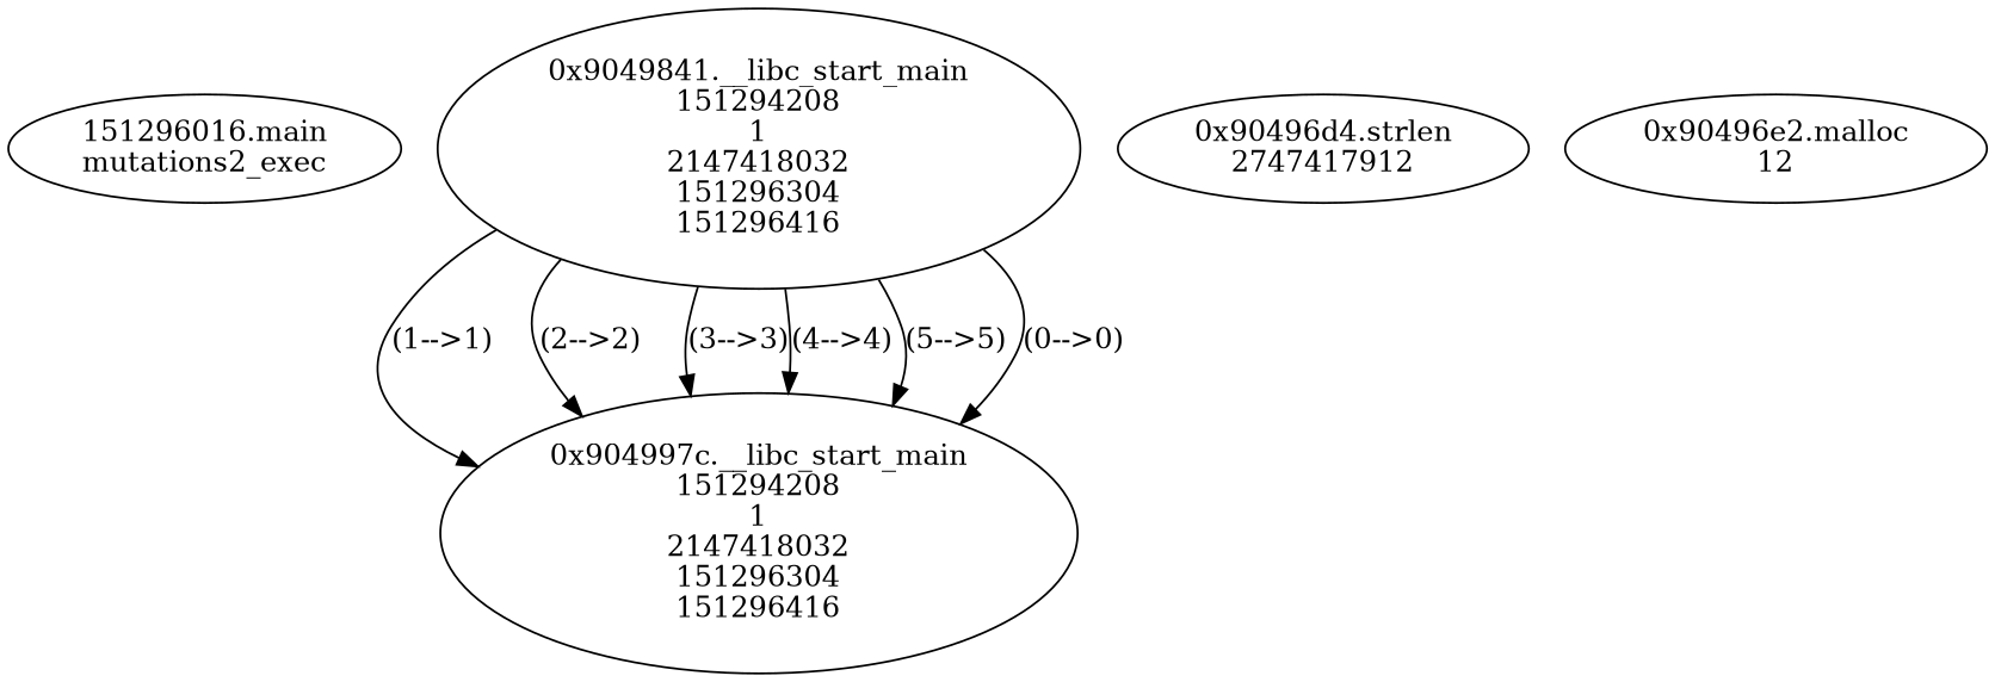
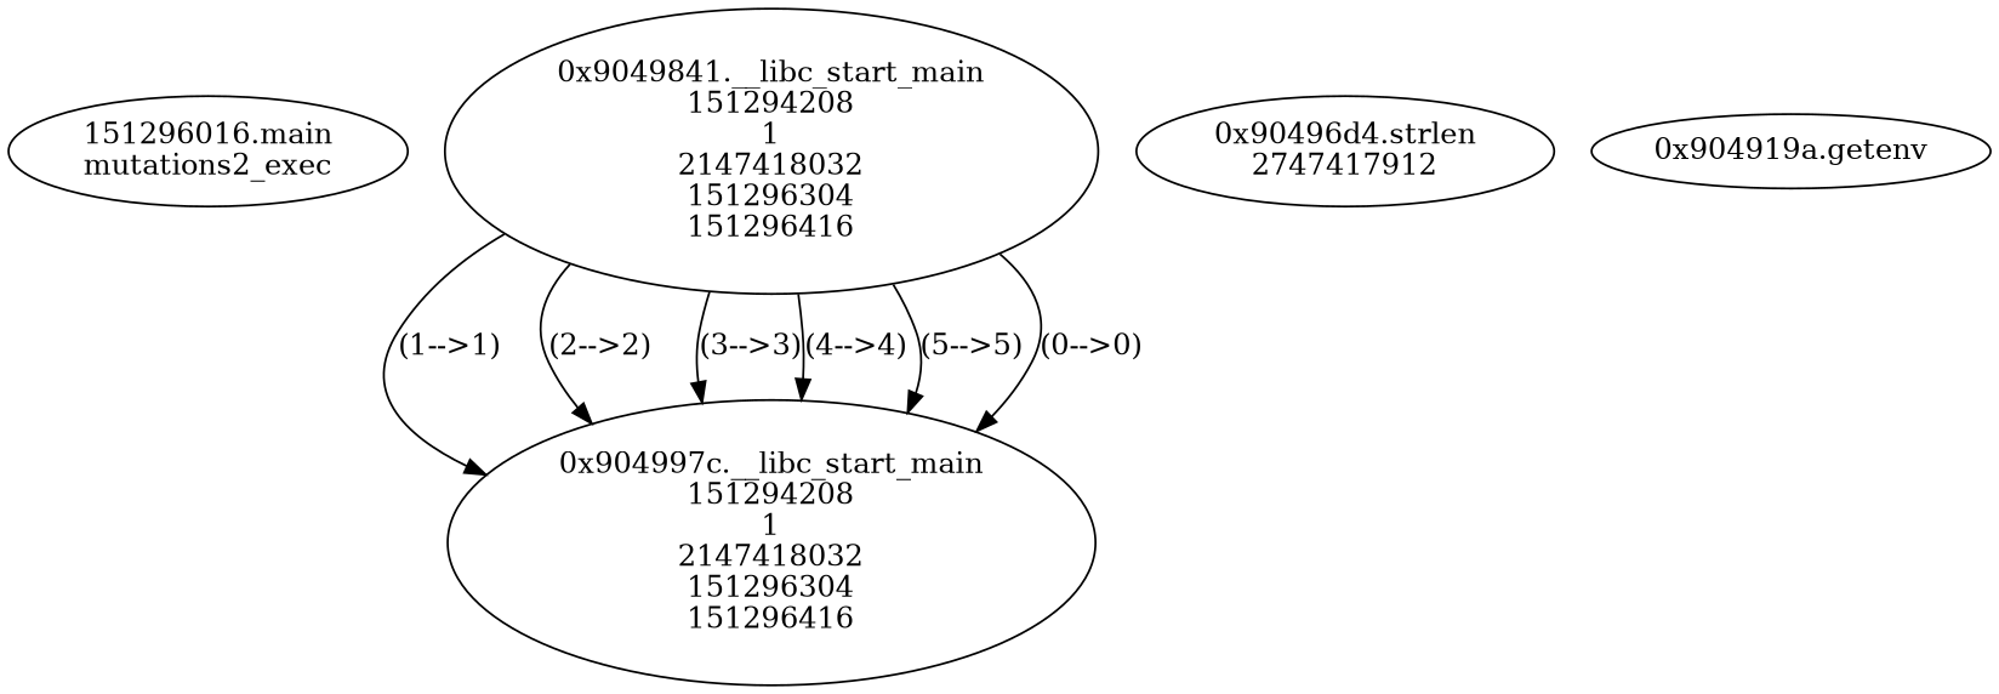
  digraph {
    n1 [label="151296016.main\nmutations2_exec"]
    n2 [label="0x9049841.__libc_start_main\n151294208\n1\n2147418032\n151296304\n151296416"]
    n3 [label="0x904997c.__libc_start_main\n151294208\n1\n2147418032\n151296304\n151296416"]
    n4 [label="0x90496d4.strlen\n2747417912"]
-   n5 [label="0x90496e2.malloc\n12"]
+   n6 [label="0x904919a.getenv\n"]
    n2 -> n3 [label="(1-->1)"]
    n2 -> n3 [label="(2-->2)"]
    n2 -> n3 [label="(3-->3)"]
    n2 -> n3 [label="(4-->4)"]
    n2 -> n3 [label="(5-->5)"]
    n2 -> n3 [label="(0-->0)"]
  }
